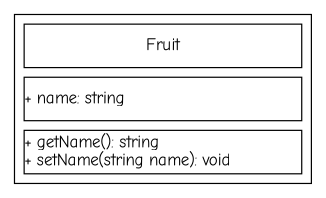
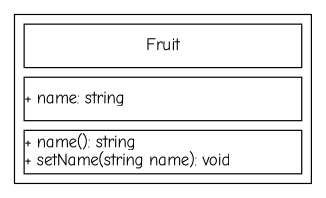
  digraph {
    ranksep=0
    fontname="Comic Neue"
    node [color=black fontname="Comic Neue" margin=0 shape=box style=none]
    edge [arrowhead=none arrowsize=0 style=invis fontname="Comic Neue"]
    n1 [label=Fruit width=3.2]
    n2 [label="+ name: string\l" width=3.2]
-   n3 [label="+ getName(): string\l+ setName(string name): void\l" width=3.2]
+   n3 [label="+ name(): string\l+ setName(string name): void\l" width=3.2]
    subgraph cluster_1 {
      nodesep=0
      n1
      n2
      n3
    }
    n1 -> n2
    n2 -> n3
  }
